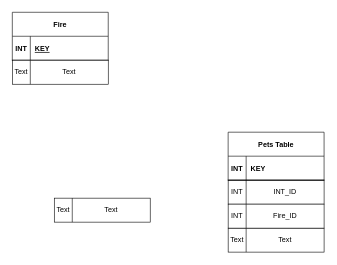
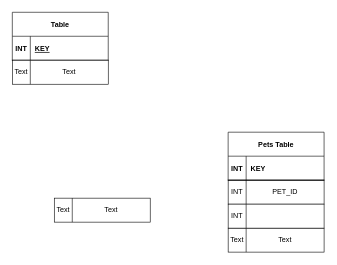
  <mxCell id="0" />
  <mxCell id="1" parent="0" />
- <mxCell id="2" value="Fire" style="shape=table;startSize=40;container=1;collapsible=1;childLayout=tableLayout;fixedRows=1;rowLines=0;fontStyle=1;align=center;resizeLast=1;" vertex="1" parent="1"><mxGeometry width="160" height="80" as="geometry" x="20" y="20" /></mxCell>
+ <mxCell id="2" value="Table" style="shape=table;startSize=40;container=1;collapsible=1;childLayout=tableLayout;fixedRows=1;rowLines=0;fontStyle=1;align=center;resizeLast=1;" vertex="1" parent="1"><mxGeometry width="160" height="80" as="geometry" x="20" y="20" /></mxCell>
  <mxCell id="3" value="" style="shape=partialRectangle;collapsible=0;dropTarget=0;pointerEvents=0;fillColor=none;top=0;left=0;bottom=1;right=0;points=[[0,0.5],[1,0.5]];portConstraint=eastwest;" vertex="1" parent="2"><mxGeometry y="40" width="160" height="40" as="geometry" /></mxCell>
  <mxCell id="4" value="INT" style="shape=partialRectangle;connectable=0;fillColor=none;top=0;left=0;bottom=0;right=0;fontStyle=1;overflow=hidden;" vertex="1" parent="3"><mxGeometry width="30" height="40" as="geometry" /></mxCell>
  <mxCell id="5" value="KEY" style="shape=partialRectangle;connectable=0;fillColor=none;top=0;left=0;bottom=0;right=0;align=left;spacingLeft=6;fontStyle=5;overflow=hidden;" vertex="1" parent="3"><mxGeometry x="30" width="130" height="40" as="geometry" /></mxCell>
  <mxCell id="6" value="" style="group" vertex="1" connectable="0" parent="1"><mxGeometry y="100" width="160" height="40" as="geometry" x="20" /></mxCell>
  <mxCell id="7" value="" style="rounded=0;whiteSpace=wrap;html=1;" vertex="1" parent="6"><mxGeometry width="160" height="40" as="geometry" /></mxCell>
  <mxCell id="8" value="" style="endArrow=none;html=1;" edge="1" parent="6"><mxGeometry width="50" height="50" relative="1" as="geometry"><mxPoint x="30" y="40" as="sourcePoint" /><mxPoint x="30" as="targetPoint" /></mxGeometry></mxCell>
  <mxCell id="9" value="Text" style="text;html=1;strokeColor=none;fillColor=none;align=center;verticalAlign=middle;whiteSpace=wrap;rounded=0;" vertex="1" parent="6"><mxGeometry width="30" height="40" as="geometry" /></mxCell>
  <mxCell id="10" value="Text" style="text;html=1;strokeColor=none;fillColor=none;align=center;verticalAlign=middle;whiteSpace=wrap;rounded=0;" vertex="1" parent="6"><mxGeometry x="30" width="130" height="40" as="geometry" /></mxCell>
  <mxCell id="11" value="" style="group" vertex="1" connectable="0" parent="1"><mxGeometry x="380" y="300" width="160" height="40" as="geometry" /></mxCell>
  <mxCell id="12" value="" style="rounded=0;whiteSpace=wrap;html=1;" vertex="1" parent="11"><mxGeometry width="160" height="40" as="geometry" /></mxCell>
  <mxCell id="13" value="" style="endArrow=none;html=1;" edge="1" parent="11"><mxGeometry width="50" height="50" relative="1" as="geometry"><mxPoint x="30" y="40" as="sourcePoint" /><mxPoint x="30" as="targetPoint" /></mxGeometry></mxCell>
  <mxCell id="14" value="INT" style="text;html=1;strokeColor=none;fillColor=none;align=center;verticalAlign=middle;whiteSpace=wrap;rounded=0;" vertex="1" parent="11"><mxGeometry width="30" height="40" as="geometry" /></mxCell>
- <mxCell id="15" value="INT_ID" style="text;html=1;strokeColor=none;fillColor=none;align=center;verticalAlign=middle;whiteSpace=wrap;rounded=0;" vertex="1" parent="11"><mxGeometry x="30" width="130" height="40" as="geometry" /></mxCell>
+ <mxCell id="15" value="PET_ID" style="text;html=1;strokeColor=none;fillColor=none;align=center;verticalAlign=middle;whiteSpace=wrap;rounded=0;" vertex="1" parent="11"><mxGeometry x="30" width="130" height="40" as="geometry" /></mxCell>
  <mxCell id="16" value="Pets Table" style="shape=table;startSize=40;container=1;collapsible=1;childLayout=tableLayout;fixedRows=1;rowLines=0;fontStyle=1;align=center;resizeLast=1;" vertex="1" parent="1"><mxGeometry x="380" y="220" width="160" height="80" as="geometry" /></mxCell>
  <mxCell id="17" value="" style="shape=partialRectangle;collapsible=0;dropTarget=0;pointerEvents=0;fillColor=none;top=0;left=0;bottom=1;right=0;points=[[0,0.5],[1,0.5]];portConstraint=eastwest;" vertex="1" parent="16"><mxGeometry y="40" width="160" height="40" as="geometry" /></mxCell>
  <mxCell id="18" value="INT" style="shape=partialRectangle;connectable=0;fillColor=none;top=0;left=0;bottom=0;right=0;fontStyle=1;overflow=hidden;" vertex="1" parent="17"><mxGeometry width="30" height="40" as="geometry" /></mxCell>
  <mxCell id="19" value="KEY" style="shape=partialRectangle;connectable=0;fillColor=none;top=0;left=0;bottom=0;right=0;align=left;spacingLeft=6;fontStyle=1;overflow=hidden;" vertex="1" parent="17"><mxGeometry x="30" width="130" height="40" as="geometry" /></mxCell>
  <mxCell id="20" value="" style="group" vertex="1" connectable="0" parent="1"><mxGeometry x="380" y="380" width="160" height="40" as="geometry" /></mxCell>
  <mxCell id="21" value="" style="rounded=0;whiteSpace=wrap;html=1;" vertex="1" parent="20"><mxGeometry width="160" height="40" as="geometry" /></mxCell>
  <mxCell id="22" value="" style="endArrow=none;html=1;" edge="1" parent="20"><mxGeometry width="50" height="50" relative="1" as="geometry"><mxPoint x="30" y="40" as="sourcePoint" /><mxPoint x="30" as="targetPoint" /></mxGeometry></mxCell>
  <mxCell id="23" value="Text" style="text;html=1;strokeColor=none;fillColor=none;align=center;verticalAlign=middle;whiteSpace=wrap;rounded=0;" vertex="1" parent="20"><mxGeometry width="30" height="40" as="geometry" /></mxCell>
  <mxCell id="24" value="Text" style="text;html=1;strokeColor=none;fillColor=none;align=center;verticalAlign=middle;whiteSpace=wrap;rounded=0;" vertex="1" parent="20"><mxGeometry x="30" width="130" height="40" as="geometry" /></mxCell>
  <mxCell id="25" value="" style="group" vertex="1" connectable="0" parent="20"><mxGeometry y="-40" width="160" height="40" as="geometry" /></mxCell>
  <mxCell id="26" value="" style="rounded=0;whiteSpace=wrap;html=1;" vertex="1" parent="25"><mxGeometry width="160" height="40" as="geometry" /></mxCell>
  <mxCell id="27" value="" style="endArrow=none;html=1;" edge="1" parent="25"><mxGeometry width="50" height="50" relative="1" as="geometry"><mxPoint x="30" y="40" as="sourcePoint" /><mxPoint x="30" as="targetPoint" /></mxGeometry></mxCell>
  <mxCell id="28" value="INT" style="text;html=1;strokeColor=none;fillColor=none;align=center;verticalAlign=middle;whiteSpace=wrap;rounded=0;" vertex="1" parent="25"><mxGeometry width="30" height="40" as="geometry" /></mxCell>
- <mxCell id="29" value="Fire_ID" style="text;html=1;strokeColor=none;fillColor=none;align=center;verticalAlign=middle;whiteSpace=wrap;rounded=0;" vertex="1" parent="25"><mxGeometry x="30" width="130" height="40" as="geometry" /></mxCell>
  <mxCell id="30" value="" style="group" vertex="1" connectable="0" parent="1"><mxGeometry x="90" y="330" width="160" height="40" as="geometry" /></mxCell>
  <mxCell id="31" value="" style="rounded=0;whiteSpace=wrap;html=1;" vertex="1" parent="30"><mxGeometry width="160" height="40" as="geometry" /></mxCell>
  <mxCell id="32" value="" style="endArrow=none;html=1;" edge="1" parent="30"><mxGeometry width="50" height="50" relative="1" as="geometry"><mxPoint x="30" y="40" as="sourcePoint" /><mxPoint x="30" as="targetPoint" /></mxGeometry></mxCell>
  <mxCell id="33" value="Text" style="text;html=1;strokeColor=none;fillColor=none;align=center;verticalAlign=middle;whiteSpace=wrap;rounded=0;" vertex="1" parent="30"><mxGeometry width="30" height="40" as="geometry" /></mxCell>
  <mxCell id="34" value="Text" style="text;html=1;strokeColor=none;fillColor=none;align=center;verticalAlign=middle;whiteSpace=wrap;rounded=0;" vertex="1" parent="30"><mxGeometry x="30" width="130" height="40" as="geometry" /></mxCell>
